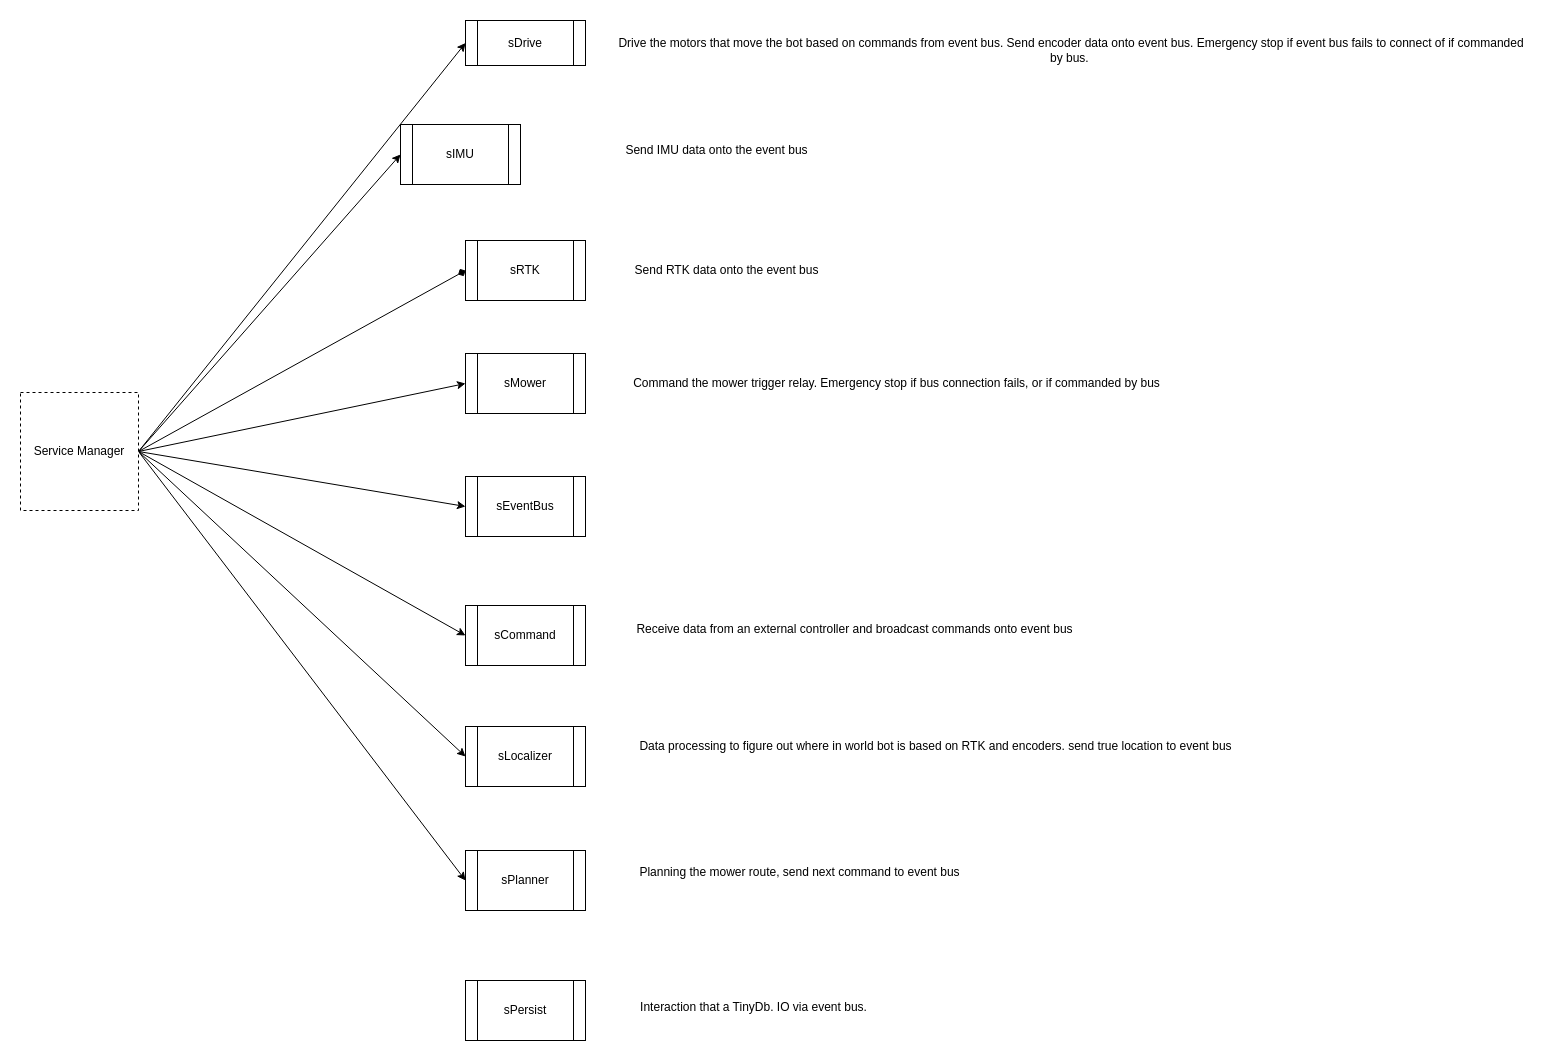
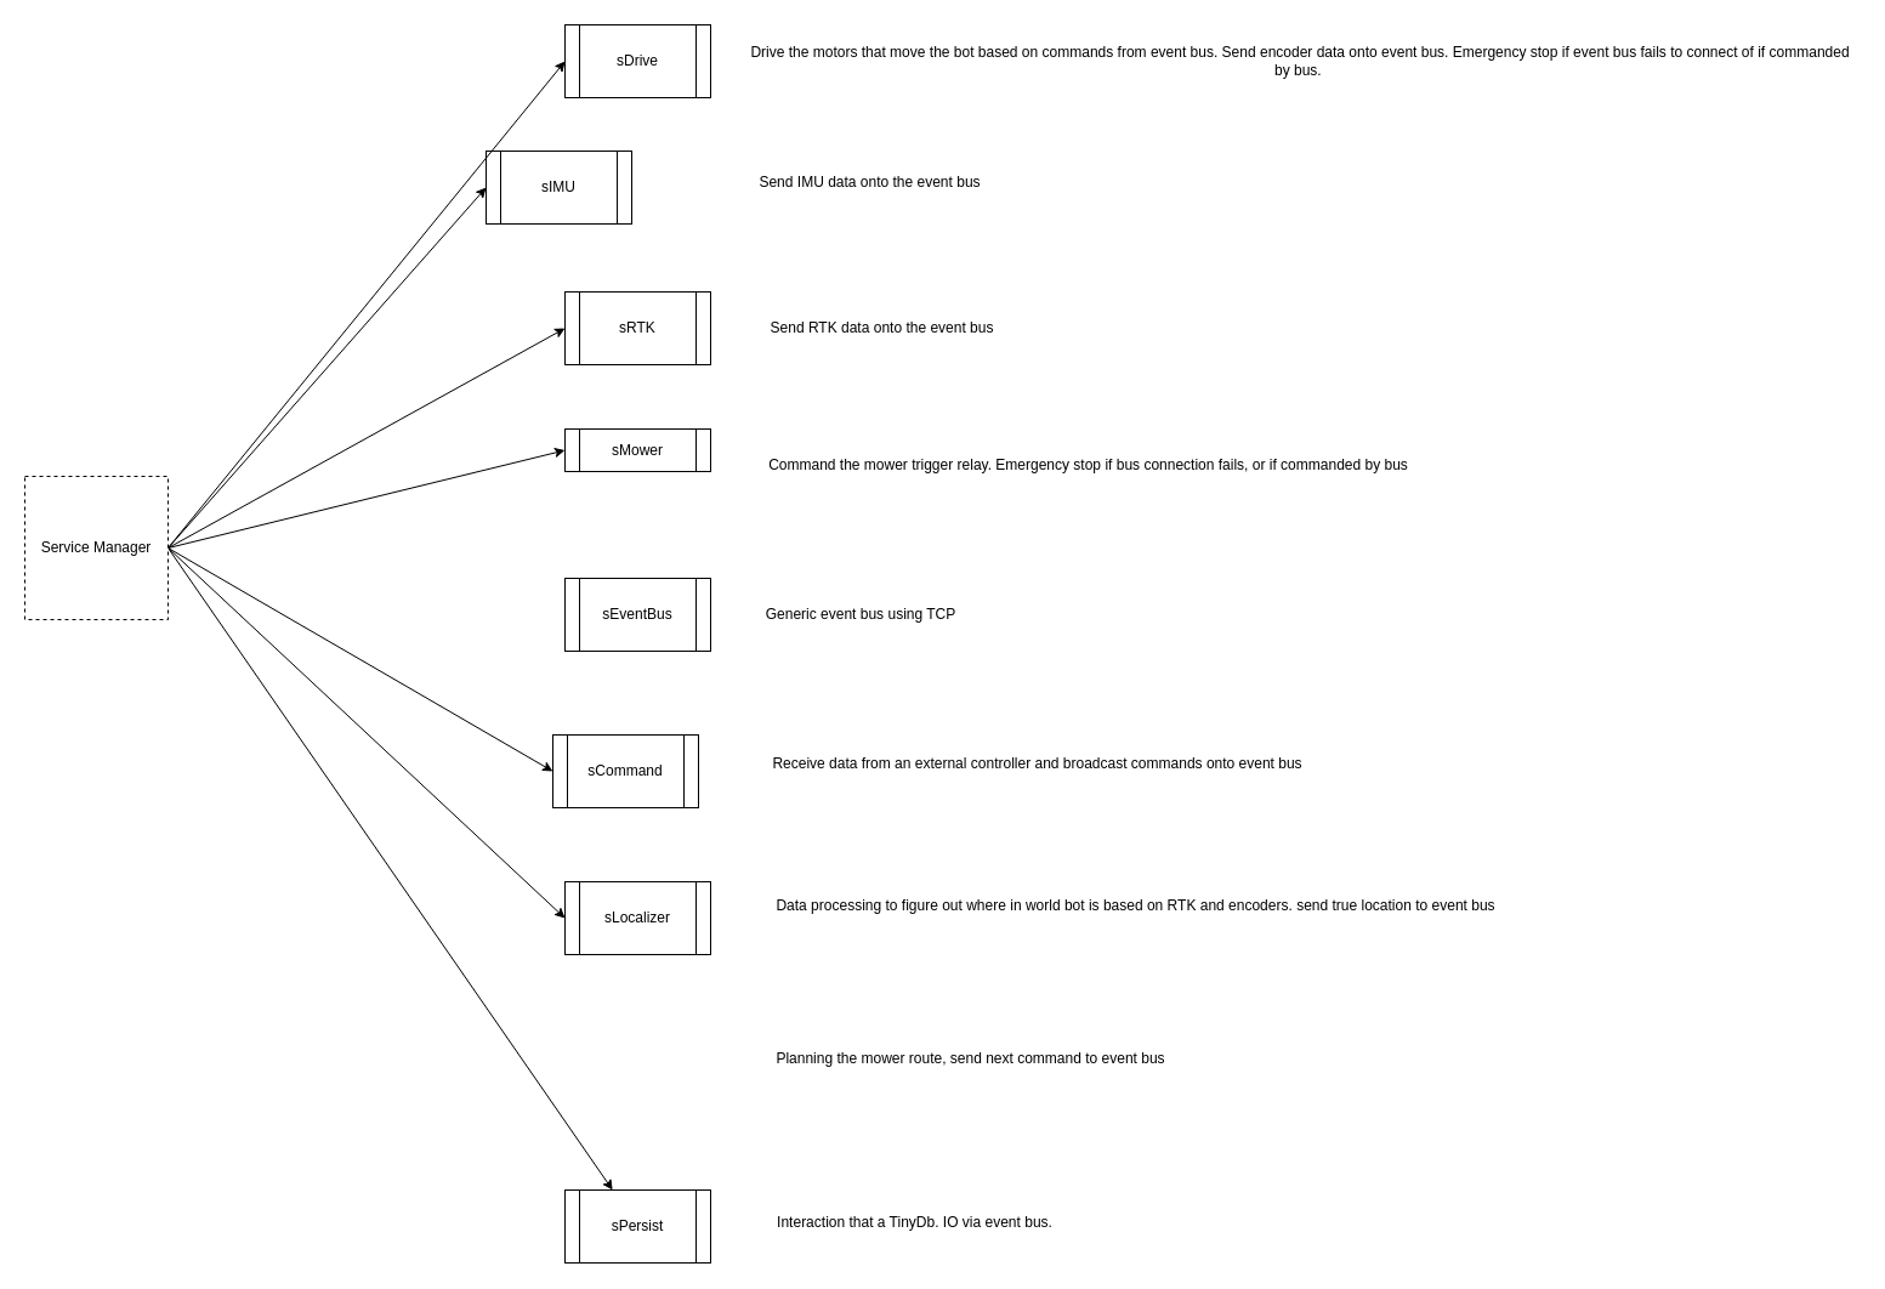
  <mxCell id="0" />
  <mxCell id="1" parent="0" />
- <mxCell id="2" value="sDrive" style="shape=process;whiteSpace=wrap;html=1;backgroundOutline=1;" vertex="1" parent="1"><mxGeometry x="465" y="20" width="120" height="45" as="geometry" /></mxCell>
+ <mxCell id="2" value="sDrive" style="shape=process;whiteSpace=wrap;html=1;backgroundOutline=1;" vertex="1" parent="1"><mxGeometry x="465" y="20" width="120" height="60" as="geometry" /></mxCell>
  <mxCell id="3" value="sIMU" style="shape=process;whiteSpace=wrap;html=1;backgroundOutline=1;" vertex="1" parent="1"><mxGeometry x="400" y="124" width="120" height="60" as="geometry" /></mxCell>
  <mxCell id="4" value="sRTK" style="shape=process;whiteSpace=wrap;html=1;backgroundOutline=1;" vertex="1" parent="1"><mxGeometry x="465" y="240" width="120" height="60" as="geometry" /></mxCell>
- <mxCell id="5" value="sMower" style="shape=process;whiteSpace=wrap;html=1;backgroundOutline=1;" vertex="1" parent="1"><mxGeometry x="465" y="353" width="120" height="60" as="geometry" /></mxCell>
+ <mxCell id="5" value="sMower" style="shape=process;whiteSpace=wrap;html=1;backgroundOutline=1;" vertex="1" parent="1"><mxGeometry x="465" y="353" width="120" height="35" as="geometry" /></mxCell>
  <mxCell id="6" value="sEventBus" style="shape=process;whiteSpace=wrap;html=1;backgroundOutline=1;" vertex="1" parent="1"><mxGeometry x="465" y="476" width="120" height="60" as="geometry" /></mxCell>
- <mxCell id="7" value="sCommand" style="shape=process;whiteSpace=wrap;html=1;backgroundOutline=1;" vertex="1" parent="1"><mxGeometry x="465" y="605" width="120" height="60" as="geometry" /></mxCell>
+ <mxCell id="7" value="sCommand" style="shape=process;whiteSpace=wrap;html=1;backgroundOutline=1;" vertex="1" parent="1"><mxGeometry x="455" y="605" width="120" height="60" as="geometry" /></mxCell>
  <mxCell id="8" style="edgeStyle=none;html=1;exitX=1;exitY=0.5;exitDx=0;exitDy=0;entryX=0;entryY=0.5;entryDx=0;entryDy=0;" edge="1" parent="1" source="16" target="2"><mxGeometry relative="1" as="geometry" /></mxCell>
  <mxCell id="9" style="edgeStyle=none;html=1;exitX=1;exitY=0.5;exitDx=0;exitDy=0;entryX=0;entryY=0.5;entryDx=0;entryDy=0;" edge="1" parent="1" source="16" target="3"><mxGeometry relative="1" as="geometry" /></mxCell>
- <mxCell id="10" style="edgeStyle=none;html=1;exitX=1;exitY=0.5;exitDx=0;exitDy=0;entryX=0;entryY=0.5;entryDx=0;entryDy=0;endArrow=diamond;" edge="1" parent="1" source="16" target="4"><mxGeometry relative="1" as="geometry" /></mxCell>
+ <mxCell id="10" style="edgeStyle=none;html=1;exitX=1;exitY=0.5;exitDx=0;exitDy=0;entryX=0;entryY=0.5;entryDx=0;entryDy=0;" edge="1" parent="1" source="16" target="4"><mxGeometry relative="1" as="geometry" /></mxCell>
  <mxCell id="11" style="edgeStyle=none;html=1;exitX=1;exitY=0.5;exitDx=0;exitDy=0;entryX=0;entryY=0.5;entryDx=0;entryDy=0;" edge="1" parent="1" source="16" target="5"><mxGeometry relative="1" as="geometry" /></mxCell>
- <mxCell id="12" style="edgeStyle=none;html=1;exitX=1;exitY=0.5;exitDx=0;exitDy=0;entryX=0;entryY=0.5;entryDx=0;entryDy=0;" edge="1" parent="1" source="16" target="6"><mxGeometry relative="1" as="geometry" /></mxCell>
+ <mxCell id="12" style="edgeStyle=none;html=1;exitX=1;exitY=0.5;exitDx=0;exitDy=0;" edge="1" parent="1" source="16" target="19"><mxGeometry relative="1" as="geometry" /></mxCell>
  <mxCell id="13" style="edgeStyle=none;html=1;exitX=1;exitY=0.5;exitDx=0;exitDy=0;entryX=0;entryY=0.5;entryDx=0;entryDy=0;" edge="1" parent="1" source="16" target="7"><mxGeometry relative="1" as="geometry" /></mxCell>
  <mxCell id="14" style="edgeStyle=none;html=1;exitX=1;exitY=0.5;exitDx=0;exitDy=0;entryX=0;entryY=0.5;entryDx=0;entryDy=0;" edge="1" parent="1" source="16" target="17"><mxGeometry relative="1" as="geometry" /></mxCell>
- <mxCell id="15" style="edgeStyle=none;html=1;exitX=1;exitY=0.5;exitDx=0;exitDy=0;entryX=0;entryY=0.5;entryDx=0;entryDy=0;" edge="1" parent="1" source="16" target="18"><mxGeometry relative="1" as="geometry" /></mxCell>
  <mxCell id="16" value="Service Manager" style="whiteSpace=wrap;html=1;aspect=fixed;dashed=1;" vertex="1" parent="1"><mxGeometry x="20" y="392" width="118" height="118" as="geometry" /></mxCell>
  <mxCell id="17" value="sLocalizer" style="shape=process;whiteSpace=wrap;html=1;backgroundOutline=1;" vertex="1" parent="1"><mxGeometry x="465" y="726" width="120" height="60" as="geometry" /></mxCell>
- <mxCell id="18" value="sPlanner" style="shape=process;whiteSpace=wrap;html=1;backgroundOutline=1;" vertex="1" parent="1"><mxGeometry x="465" y="850" width="120" height="60" as="geometry" /></mxCell>
  <mxCell id="19" value="sPersist" style="shape=process;whiteSpace=wrap;html=1;backgroundOutline=1;" vertex="1" parent="1"><mxGeometry x="465" y="980" width="120" height="60" as="geometry" /></mxCell>
+ <mxCell id="20" value="Generic event bus using TCP" style="text;html=1;strokeColor=none;fillColor=none;align=center;verticalAlign=middle;whiteSpace=wrap;rounded=0;" vertex="1" parent="1"><mxGeometry x="627" y="494.5" width="164" height="23" as="geometry" /></mxCell>
  <mxCell id="21" value="Drive the motors that move the bot based on commands from event bus. Send encoder data onto event bus. Emergency stop if event bus fails to connect of if commanded by bus.&amp;nbsp;" style="text;html=1;strokeColor=none;fillColor=none;align=center;verticalAlign=middle;whiteSpace=wrap;rounded=0;" vertex="1" parent="1"><mxGeometry x="611" y="22.5" width="920" height="55" as="geometry" /></mxCell>
  <mxCell id="22" value="Send IMU data onto the event bus" style="text;html=1;align=center;verticalAlign=middle;resizable=0;points=[];autosize=1;strokeColor=none;fillColor=none;" vertex="1" parent="1"><mxGeometry x="620" y="141" width="192" height="18" as="geometry" /></mxCell>
  <mxCell id="23" value="Send RTK data onto the event bus" style="text;html=1;align=center;verticalAlign=middle;resizable=0;points=[];autosize=1;strokeColor=none;fillColor=none;" vertex="1" parent="1"><mxGeometry x="629" y="261" width="194" height="18" as="geometry" /></mxCell>
  <mxCell id="24" value="Command the mower trigger relay. Emergency stop if bus connection fails, or if commanded by bus&lt;br&gt;" style="text;html=1;align=center;verticalAlign=middle;resizable=0;points=[];autosize=1;strokeColor=none;fillColor=none;" vertex="1" parent="1"><mxGeometry x="627" y="374" width="537" height="18" as="geometry" /></mxCell>
  <mxCell id="25" value="Receive data from an external controller and broadcast commands onto event bus" style="text;html=1;align=center;verticalAlign=middle;resizable=0;points=[];autosize=1;strokeColor=none;fillColor=none;" vertex="1" parent="1"><mxGeometry x="631" y="620" width="446" height="18" as="geometry" /></mxCell>
  <mxCell id="26" value="Data processing to figure out where in world bot is based on RTK and encoders. send true location to event bus" style="text;html=1;align=center;verticalAlign=middle;resizable=0;points=[];autosize=1;strokeColor=none;fillColor=none;" vertex="1" parent="1"><mxGeometry x="634" y="737" width="602" height="18" as="geometry" /></mxCell>
  <mxCell id="27" value="Planning the mower route, send next command to event bus" style="text;html=1;align=center;verticalAlign=middle;resizable=0;points=[];autosize=1;strokeColor=none;fillColor=none;" vertex="1" parent="1"><mxGeometry x="634" y="863" width="330" height="18" as="geometry" /></mxCell>
  <mxCell id="28" value="Interaction that a TinyDb. IO via event bus." style="text;html=1;align=center;verticalAlign=middle;resizable=0;points=[];autosize=1;strokeColor=none;fillColor=none;" vertex="1" parent="1"><mxGeometry x="634" y="998" width="238" height="18" as="geometry" /></mxCell>
